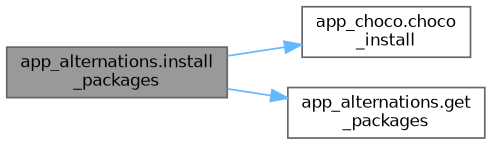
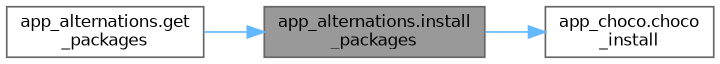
  digraph {
    rankdir=LR
    node [color=grey40 fillcolor=white fontname=Helvetica fontsize=10 shape=box style=filled]
    edge [color=steelblue1 fontname=Helvetica fontsize=10 labelfontname=Helvetica labelfontsize=10 style=solid]
    n1 [color=gray40 fillcolor=grey60 fontcolor=black height=0.2 label="app_alternations.install\l_packages" width=0.4]
    n2 [height=0.2 label="app_choco.choco\l_install" width=0.4]
    n3 [height=0.2 label="app_alternations.get\l_packages" width=0.4]
    n1 -> n2
-   n1 -> n3
+   n3 -> n1
  }
